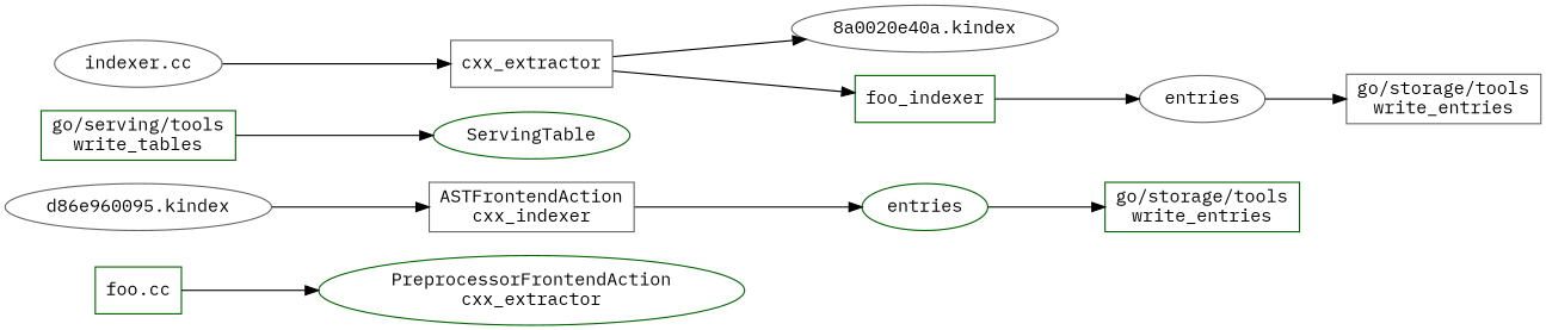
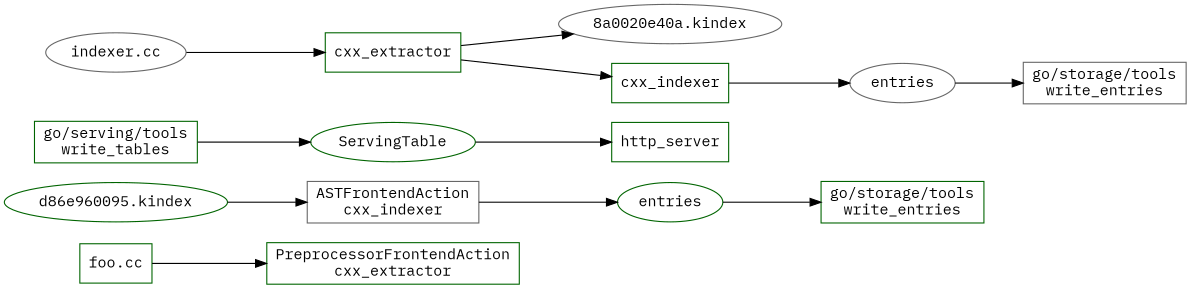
  digraph {
    fontname="IBM Plex Mono"
    rankdir=LR
    node [color=darkgreen fontname="IBM Plex Mono" shape=box]
    edge [fontname="IBM Plex Mono"]
-   n1 [label="PreprocessorFrontendAction\ncxx_extractor" shape=ellipse]
+   n1 [label="PreprocessorFrontendAction\ncxx_extractor"]
    "foo.cc"
    n3 [color=gray40 label="ASTFrontendAction\ncxx_indexer"]
-   "d86e960095.kindex" [color=gray40 shape=""]
+   "d86e960095.kindex" [shape=""]
    n5 [label=entries shape=""]
    n6 [label="go/storage/tools\nwrite_entries"]
    n7 [label="go/serving/tools\nwrite_tables"]
    ServingTable [shape=""]
-   n9 [color=gray40 label=cxx_extractor]
+   n9 [label=cxx_extractor]
    "8a0020e40a.kindex" [color=gray40 shape=""]
-   n11 [label=foo_indexer]
+   n11 [label=cxx_indexer]
    n12 [color=gray40 label="indexer.cc" shape=""]
    n13 [color=gray40 label=entries shape=""]
    n14 [color=gray40 label="go/storage/tools\nwrite_entries"]
+   http_server
    "foo.cc" -> n1
    n3 -> n5
    "d86e960095.kindex" -> n3
    n5 -> n6
    n7 -> ServingTable
+   ServingTable -> http_server
    n9 -> "8a0020e40a.kindex"
    n9 -> n11
    n11 -> n13
    n12 -> n9
    n13 -> n14
  }
